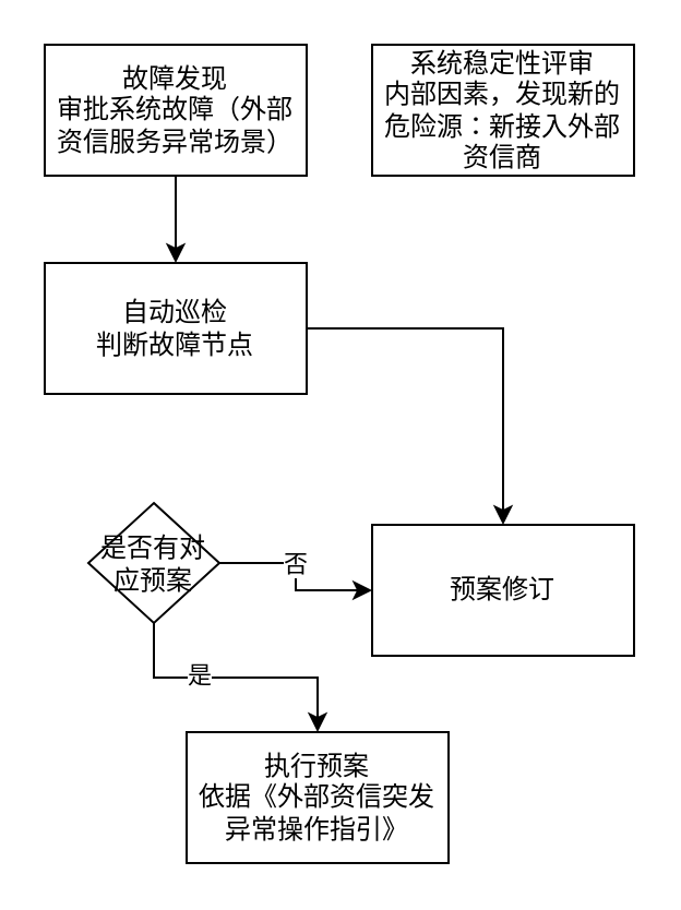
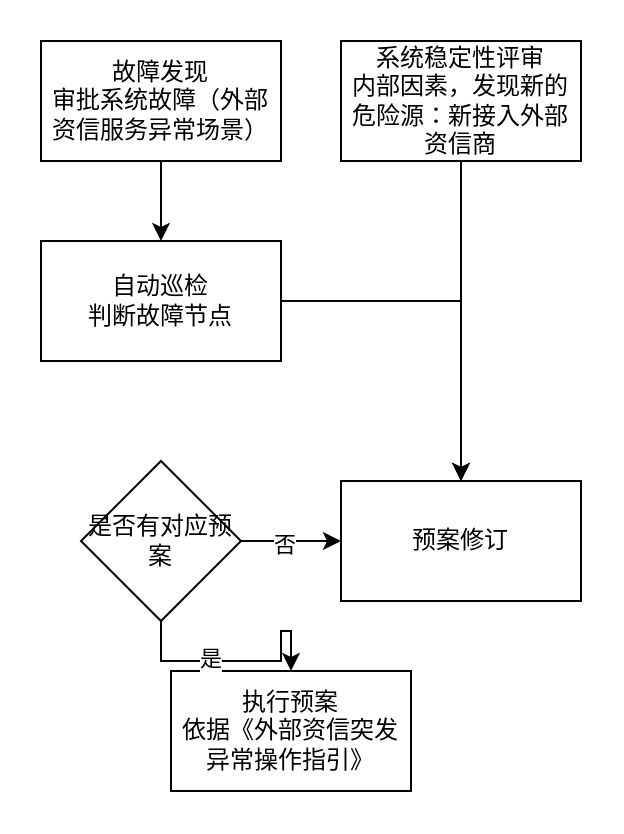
  <mxCell id="0" />
  <mxCell id="1" parent="0" />
  <mxCell id="2" value="" style="edgeStyle=orthogonalEdgeStyle;rounded=0;orthogonalLoop=1;jettySize=auto;html=1;" parent="1" source="3" target="5" edge="1"><mxGeometry relative="1" as="geometry" /></mxCell>
  <mxCell id="3" value="故障发现&lt;br&gt;审批系统故障（外部资信服务异常场景）" style="rounded=0;whiteSpace=wrap;html=1;" parent="1" vertex="1"><mxGeometry x="20" y="20" width="120" height="60" as="geometry" /></mxCell>
  <mxCell id="4" value="" style="edgeStyle=orthogonalEdgeStyle;rounded=0;orthogonalLoop=1;jettySize=auto;html=1;" parent="1" source="5" target="12" edge="1"><mxGeometry relative="1" as="geometry" /></mxCell>
  <mxCell id="5" value="自动巡检&lt;br&gt;判断故障节点" style="rounded=0;whiteSpace=wrap;html=1;" parent="1" vertex="1"><mxGeometry x="20" y="120" width="120" height="60" as="geometry" /></mxCell>
  <mxCell id="6" value="执行预案&lt;br&gt;依据《外部资信突发异常操作指引》" style="rounded=0;whiteSpace=wrap;html=1;" parent="1" vertex="1"><mxGeometry x="85" y="335" width="120" height="60" as="geometry" /></mxCell>
  <mxCell id="7" value="" style="edgeStyle=orthogonalEdgeStyle;rounded=0;orthogonalLoop=1;jettySize=auto;html=1;" parent="1" source="11" target="6" edge="1"><mxGeometry relative="1" as="geometry" /></mxCell>
  <mxCell id="8" value="是" style="edgeLabel;html=1;align=center;verticalAlign=middle;resizable=0;points=[];" vertex="1" connectable="0" parent="7"><mxGeometry x="-0.274" y="2" relative="1" as="geometry"><mxPoint as="offset" /></mxGeometry></mxCell>
  <mxCell id="9" value="" style="edgeStyle=orthogonalEdgeStyle;rounded=0;orthogonalLoop=1;jettySize=auto;html=1;" edge="1" parent="1" source="11" target="12"><mxGeometry relative="1" as="geometry" /></mxCell>
  <mxCell id="10" value="否" style="edgeLabel;html=1;align=center;verticalAlign=middle;resizable=0;points=[];" vertex="1" connectable="0" parent="9"><mxGeometry x="-0.153" y="-1" relative="1" as="geometry"><mxPoint as="offset" /></mxGeometry></mxCell>
- <mxCell id="11" value="是否有对应预案" style="rhombus;whiteSpace=wrap;html=1;rounded=0;" parent="1" vertex="1"><mxGeometry x="40" y="230" width="60" height="55" as="geometry" /></mxCell>
+ <mxCell id="11" value="是否有对应预案" style="rhombus;whiteSpace=wrap;html=1;rounded=0;" parent="1" vertex="1"><mxGeometry x="40" y="230" width="80" height="80" as="geometry" /></mxCell>
  <mxCell id="12" value="预案修订" style="whiteSpace=wrap;html=1;rounded=0;" vertex="1" parent="1"><mxGeometry x="170" y="240" width="120" height="60" as="geometry" /></mxCell>
+ <mxCell id="13" style="edgeStyle=orthogonalEdgeStyle;rounded=0;orthogonalLoop=1;jettySize=auto;html=1;exitX=0.5;exitY=1;exitDx=0;exitDy=0;" edge="1" parent="1" source="14" target="12"><mxGeometry relative="1" as="geometry" /></mxCell>
  <mxCell id="14" value="系统稳定性评审&lt;br&gt;内部因素，发现新的危险源：新接入外部资信商" style="rounded=0;whiteSpace=wrap;html=1;" vertex="1" parent="1"><mxGeometry x="170" y="20" width="120" height="60" as="geometry" /></mxCell>
